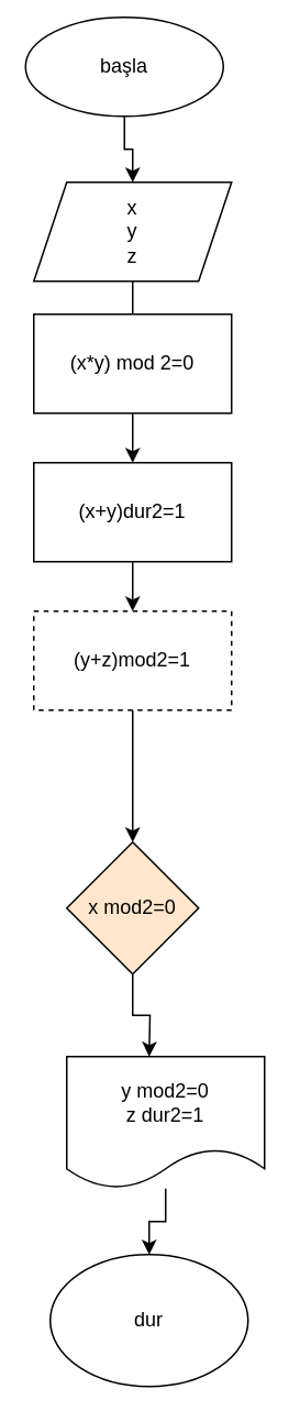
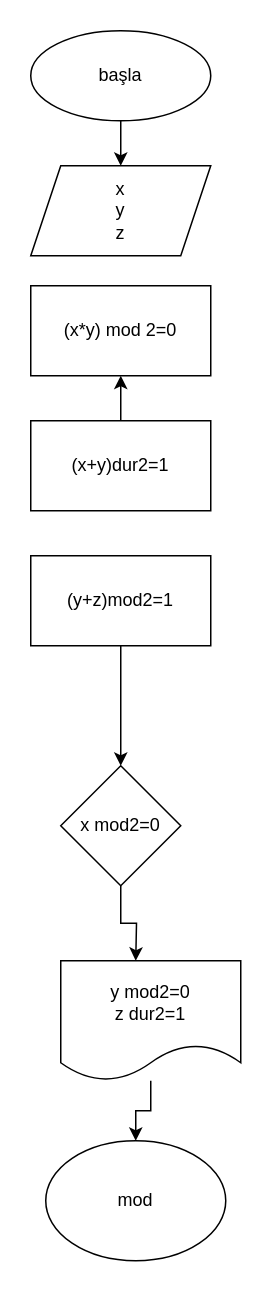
  <mxCell id="0" />
  <mxCell id="1" parent="0" />
  <mxCell id="2" value="" style="edgeStyle=orthogonalEdgeStyle;rounded=0;orthogonalLoop=1;jettySize=auto;html=1;" parent="1" source="3" target="5" edge="1"><mxGeometry relative="1" as="geometry" /></mxCell>
- <mxCell id="3" value="başla" style="ellipse;whiteSpace=wrap;html=1;" parent="1" vertex="1"><mxGeometry x="15" y="10" width="120" height="60" as="geometry" /></mxCell>
- <mxCell id="4" value="" style="edgeStyle=orthogonalEdgeStyle;rounded=0;orthogonalLoop=1;jettySize=auto;html=1;" parent="1" source="5" target="8" edge="1"><mxGeometry relative="1" as="geometry" /></mxCell>
+ <mxCell id="3" value="başla" style="ellipse;whiteSpace=wrap;html=1;" parent="1" vertex="1"><mxGeometry x="20" y="20" width="120" height="60" as="geometry" /></mxCell>
  <mxCell id="5" value="x&lt;br&gt;y&lt;br&gt;z&lt;br&gt;" style="shape=parallelogram;perimeter=parallelogramPerimeter;whiteSpace=wrap;html=1;fixedSize=1;" parent="1" vertex="1"><mxGeometry x="20" y="110" width="120" height="60" as="geometry" /></mxCell>
  <mxCell id="6" value="(x*y) mod 2=0" style="rounded=0;whiteSpace=wrap;html=1;" parent="1" vertex="1"><mxGeometry x="20" y="190" width="120" height="60" as="geometry" /></mxCell>
- <mxCell id="7" value="" style="edgeStyle=orthogonalEdgeStyle;rounded=0;orthogonalLoop=1;jettySize=auto;html=1;" parent="1" source="8" target="10" edge="1"><mxGeometry relative="1" as="geometry" /></mxCell>
+ <mxCell id="7" value="" style="edgeStyle=orthogonalEdgeStyle;rounded=0;orthogonalLoop=1;jettySize=auto;html=1;" parent="1" source="8" target="6" edge="1"><mxGeometry relative="1" as="geometry" /></mxCell>
  <mxCell id="8" value="(x+y)dur2=1" style="rounded=0;whiteSpace=wrap;html=1;" parent="1" vertex="1"><mxGeometry x="20" y="280" width="120" height="60" as="geometry" /></mxCell>
  <mxCell id="9" value="" style="edgeStyle=orthogonalEdgeStyle;rounded=0;orthogonalLoop=1;jettySize=auto;html=1;" parent="1" source="10" edge="1"><mxGeometry relative="1" as="geometry"><mxPoint x="80" y="510" as="targetPoint" /></mxGeometry></mxCell>
- <mxCell id="10" value="(y+z)mod2=1" style="rounded=0;whiteSpace=wrap;html=1;dashed=1;" parent="1" vertex="1"><mxGeometry x="20" y="370" width="120" height="60" as="geometry" /></mxCell>
+ <mxCell id="10" value="(y+z)mod2=1" style="rounded=0;whiteSpace=wrap;html=1;" parent="1" vertex="1"><mxGeometry x="20" y="370" width="120" height="60" as="geometry" /></mxCell>
  <mxCell id="11" value="" style="edgeStyle=orthogonalEdgeStyle;rounded=0;orthogonalLoop=1;jettySize=auto;html=1;" parent="1" source="12" edge="1"><mxGeometry relative="1" as="geometry"><mxPoint x="90" y="640" as="targetPoint" /></mxGeometry></mxCell>
- <mxCell id="12" value="x mod2=0" style="rhombus;whiteSpace=wrap;html=1;fillColor=#ffe6cc;" parent="1" vertex="1"><mxGeometry x="40" y="510" width="80" height="80" as="geometry" /></mxCell>
- <mxCell id="13" value="dur" style="ellipse;whiteSpace=wrap;html=1;" parent="1" vertex="1"><mxGeometry x="30" y="760" width="120" height="80" as="geometry" /></mxCell>
+ <mxCell id="12" value="x mod2=0" style="rhombus;whiteSpace=wrap;html=1;" parent="1" vertex="1"><mxGeometry x="40" y="510" width="80" height="80" as="geometry" /></mxCell>
+ <mxCell id="13" value="mod" style="ellipse;whiteSpace=wrap;html=1;" parent="1" vertex="1"><mxGeometry x="30" y="760" width="120" height="80" as="geometry" /></mxCell>
  <mxCell id="14" value="" style="edgeStyle=orthogonalEdgeStyle;rounded=0;orthogonalLoop=1;jettySize=auto;html=1;" parent="1" source="15" target="13" edge="1"><mxGeometry relative="1" as="geometry" /></mxCell>
  <mxCell id="15" value="y mod2=0&lt;br&gt;z dur2=1" style="shape=document;whiteSpace=wrap;html=1;boundedLbl=1;" parent="1" vertex="1"><mxGeometry x="40" y="640" width="120" height="80" as="geometry" /></mxCell>
